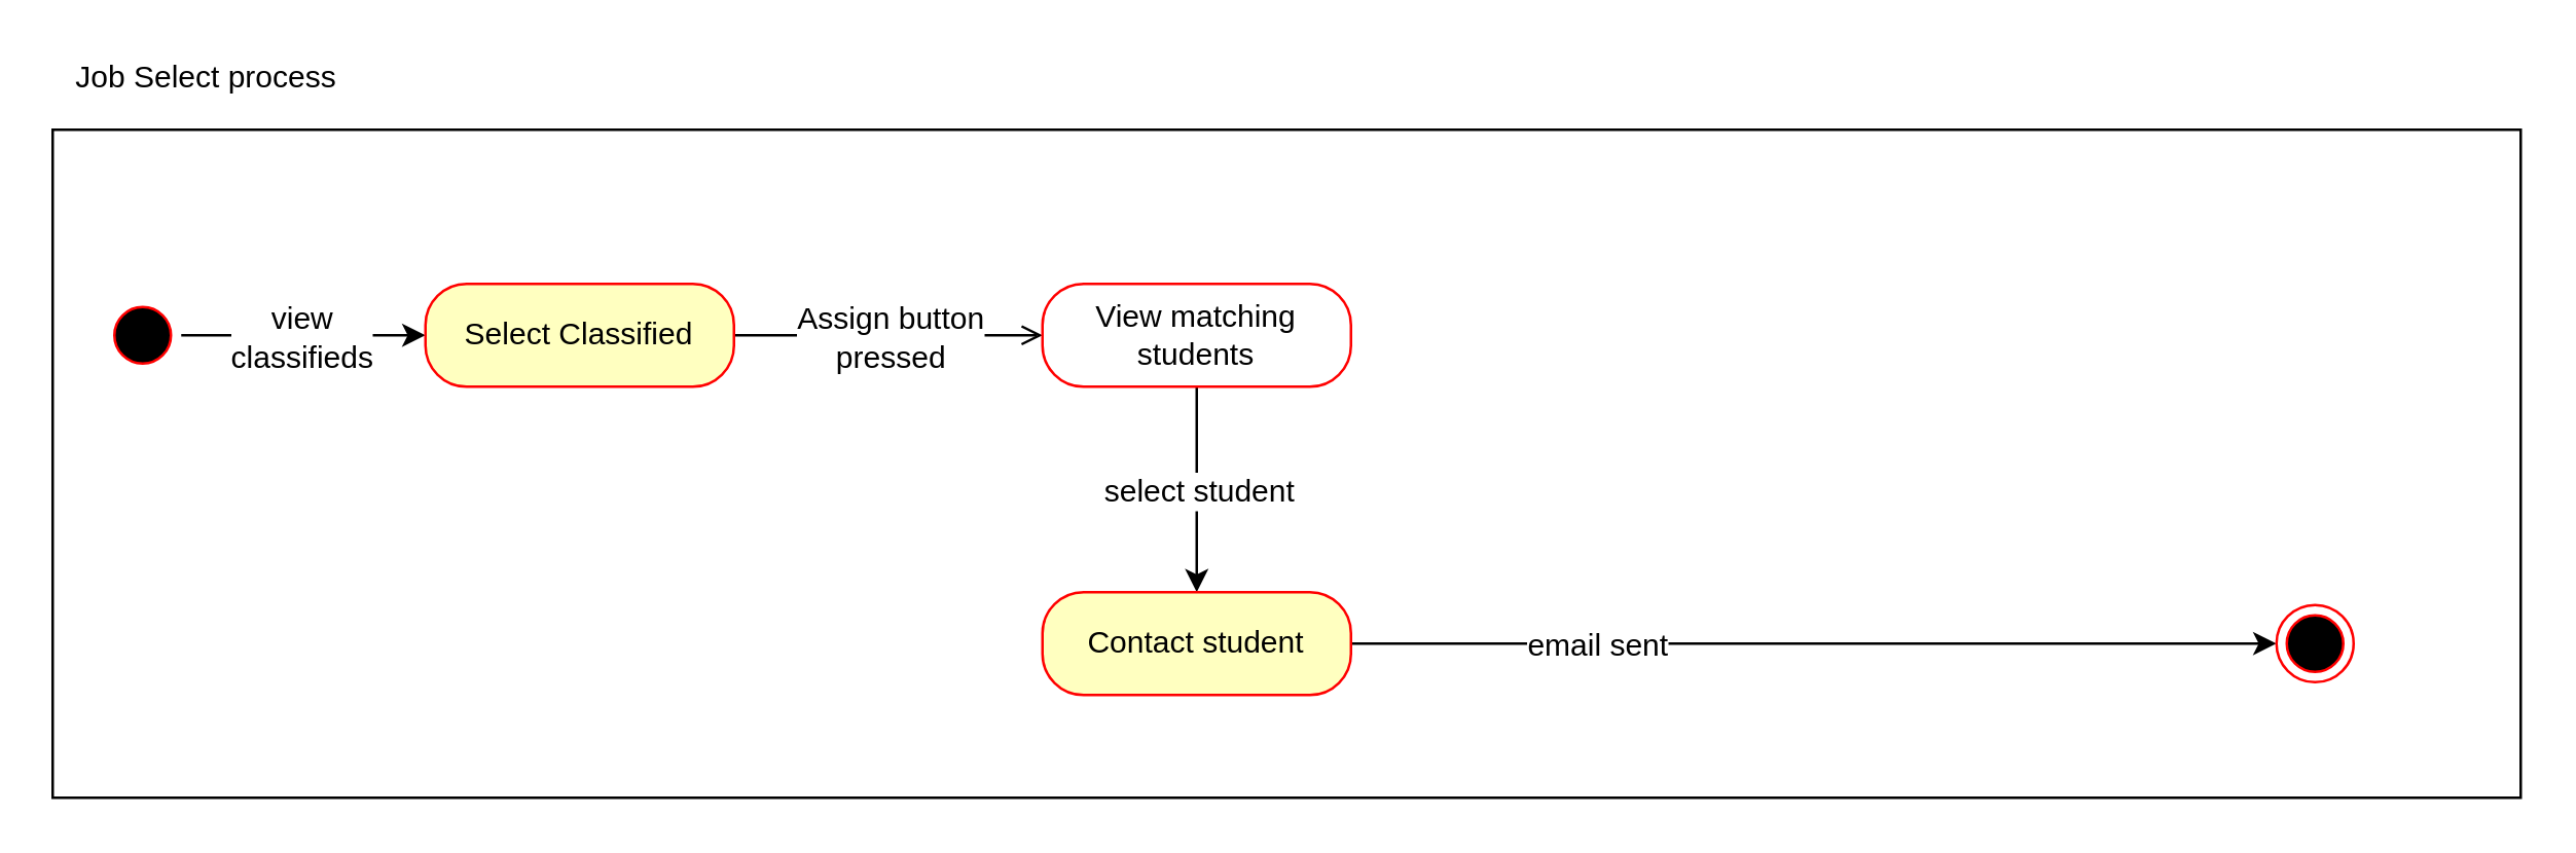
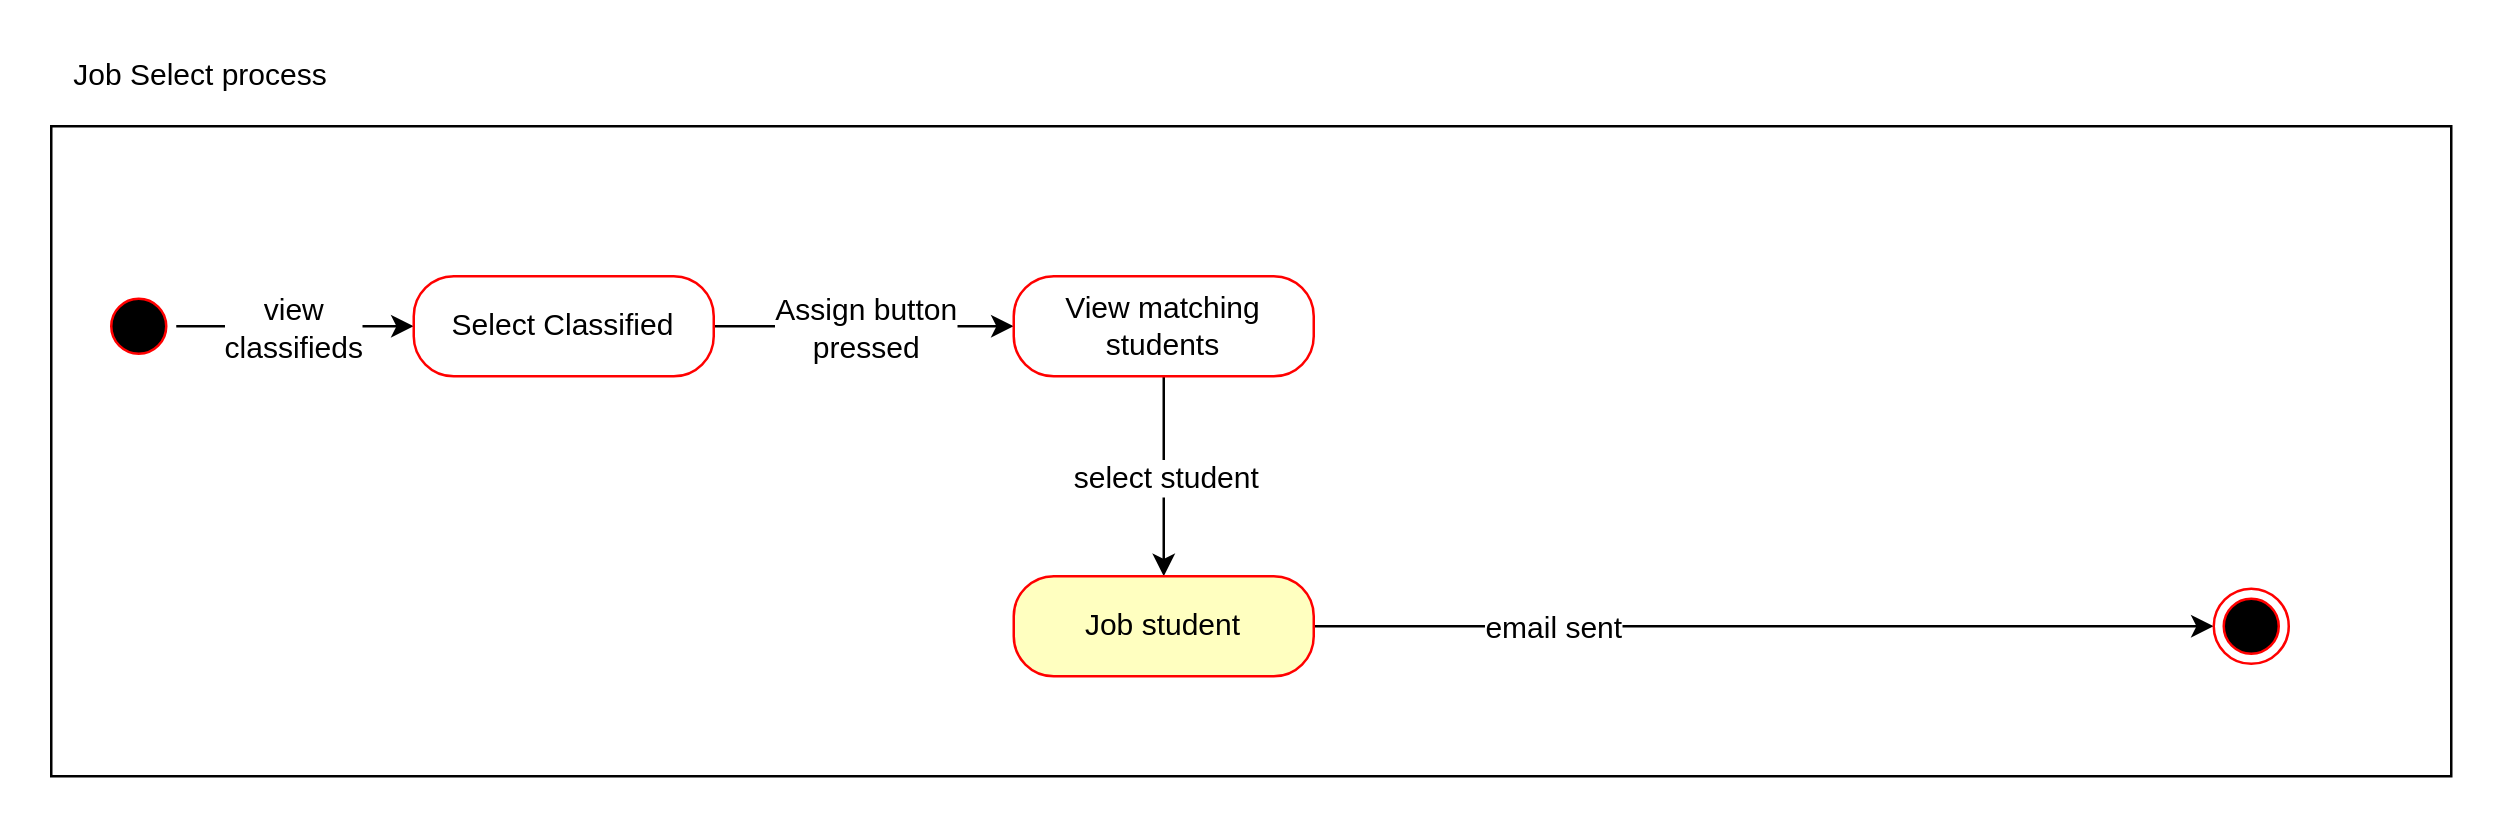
  <mxCell id="0" />
  <mxCell id="1" parent="0" />
  <mxCell id="2" value="" style="rounded=0;whiteSpace=wrap;html=1;fillColor=none;" parent="1" vertex="1"><mxGeometry x="20" y="50" width="960" height="260" as="geometry" /></mxCell>
  <mxCell id="3" style="edgeStyle=orthogonalEdgeStyle;rounded=0;orthogonalLoop=1;jettySize=auto;html=1;exitX=1;exitY=0.5;exitDx=0;exitDy=0;entryX=0;entryY=0.5;entryDx=0;entryDy=0;" parent="1" source="5" target="8" edge="1"><mxGeometry relative="1" as="geometry" /></mxCell>
  <mxCell id="4" value="view&lt;br&gt;classifieds&lt;br&gt;" style="text;html=1;resizable=0;points=[];align=center;verticalAlign=middle;labelBackgroundColor=#ffffff;" parent="3" vertex="1" connectable="0"><mxGeometry x="-0.208" y="-2" relative="1" as="geometry"><mxPoint x="8.5" y="-2" as="offset" /></mxGeometry></mxCell>
  <mxCell id="5" value="" style="ellipse;html=1;shape=startState;fillColor=#000000;strokeColor=#ff0000;" parent="1" vertex="1"><mxGeometry x="40" y="115" width="30" height="30" as="geometry" /></mxCell>
- <mxCell id="6" style="edgeStyle=orthogonalEdgeStyle;rounded=0;orthogonalLoop=1;jettySize=auto;html=1;exitX=1;exitY=0.5;exitDx=0;exitDy=0;endArrow=open;" parent="1" source="8" target="11" edge="1"><mxGeometry relative="1" as="geometry" /></mxCell>
+ <mxCell id="6" style="edgeStyle=orthogonalEdgeStyle;rounded=0;orthogonalLoop=1;jettySize=auto;html=1;exitX=1;exitY=0.5;exitDx=0;exitDy=0;" parent="1" source="8" target="11" edge="1"><mxGeometry relative="1" as="geometry" /></mxCell>
  <mxCell id="7" value="Assign button&lt;br&gt;pressed&lt;br&gt;" style="text;html=1;resizable=0;points=[];align=center;verticalAlign=middle;labelBackgroundColor=#ffffff;" parent="6" vertex="1" connectable="0"><mxGeometry x="0.009" y="-13" relative="1" as="geometry"><mxPoint x="-0.5" y="-13" as="offset" /></mxGeometry></mxCell>
- <mxCell id="8" value="Select Classified" style="rounded=1;whiteSpace=wrap;html=1;arcSize=40;fontColor=#000000;fillColor=#ffffc0;strokeColor=#ff0000;" parent="1" vertex="1"><mxGeometry x="165" y="110" width="120" height="40" as="geometry" /></mxCell>
+ <mxCell id="8" value="Select Classified" style="rounded=1;whiteSpace=wrap;html=1;arcSize=40;fontColor=#000000;fillColor=#ffffff;strokeColor=#ff0000;" parent="1" vertex="1"><mxGeometry x="165" y="110" width="120" height="40" as="geometry" /></mxCell>
  <mxCell id="9" style="edgeStyle=orthogonalEdgeStyle;rounded=0;orthogonalLoop=1;jettySize=auto;html=1;exitX=0.5;exitY=1;exitDx=0;exitDy=0;entryX=0.5;entryY=0;entryDx=0;entryDy=0;" parent="1" source="11" edge="1"><mxGeometry relative="1" as="geometry"><mxPoint x="465" y="230" as="targetPoint" /></mxGeometry></mxCell>
  <mxCell id="10" value="select student" style="text;html=1;resizable=0;points=[];align=center;verticalAlign=middle;labelBackgroundColor=#ffffff;" parent="9" vertex="1" connectable="0"><mxGeometry x="-0.328" y="-2" relative="1" as="geometry"><mxPoint x="2.5" y="13" as="offset" /></mxGeometry></mxCell>
  <mxCell id="11" value="View matching students" style="rounded=1;whiteSpace=wrap;html=1;arcSize=40;fontColor=#000000;fillColor=#ffffff;strokeColor=#ff0000;" parent="1" vertex="1"><mxGeometry x="405" y="110" width="120" height="40" as="geometry" /></mxCell>
  <mxCell id="12" style="edgeStyle=orthogonalEdgeStyle;rounded=0;orthogonalLoop=1;jettySize=auto;html=1;exitX=1;exitY=0.5;exitDx=0;exitDy=0;entryX=0;entryY=0.5;entryDx=0;entryDy=0;" parent="1" source="14" target="15" edge="1"><mxGeometry relative="1" as="geometry" /></mxCell>
  <mxCell id="13" value="email sent&lt;br&gt;" style="text;html=1;resizable=0;points=[];align=center;verticalAlign=middle;labelBackgroundColor=#ffffff;" parent="12" vertex="1" connectable="0"><mxGeometry x="-0.299" y="-1" relative="1" as="geometry"><mxPoint x="-31" y="-1" as="offset" /></mxGeometry></mxCell>
- <mxCell id="14" value="Contact student" style="rounded=1;whiteSpace=wrap;html=1;arcSize=40;fontColor=#000000;fillColor=#ffffc0;strokeColor=#ff0000;" parent="1" vertex="1"><mxGeometry x="405" y="230" width="120" height="40" as="geometry" /></mxCell>
+ <mxCell id="14" value="Job student" style="rounded=1;whiteSpace=wrap;html=1;arcSize=40;fontColor=#000000;fillColor=#ffffc0;strokeColor=#ff0000;" parent="1" vertex="1"><mxGeometry x="405" y="230" width="120" height="40" as="geometry" /></mxCell>
  <mxCell id="15" value="" style="ellipse;html=1;shape=endState;fillColor=#000000;strokeColor=#ff0000;" parent="1" vertex="1"><mxGeometry x="885" y="235" width="30" height="30" as="geometry" /></mxCell>
  <mxCell id="16" value="Job Select process" style="text;html=1;strokeColor=none;fillColor=none;align=center;verticalAlign=middle;whiteSpace=wrap;rounded=0;" parent="1" vertex="1"><mxGeometry x="20" y="20" width="120" height="20" as="geometry" /></mxCell>
